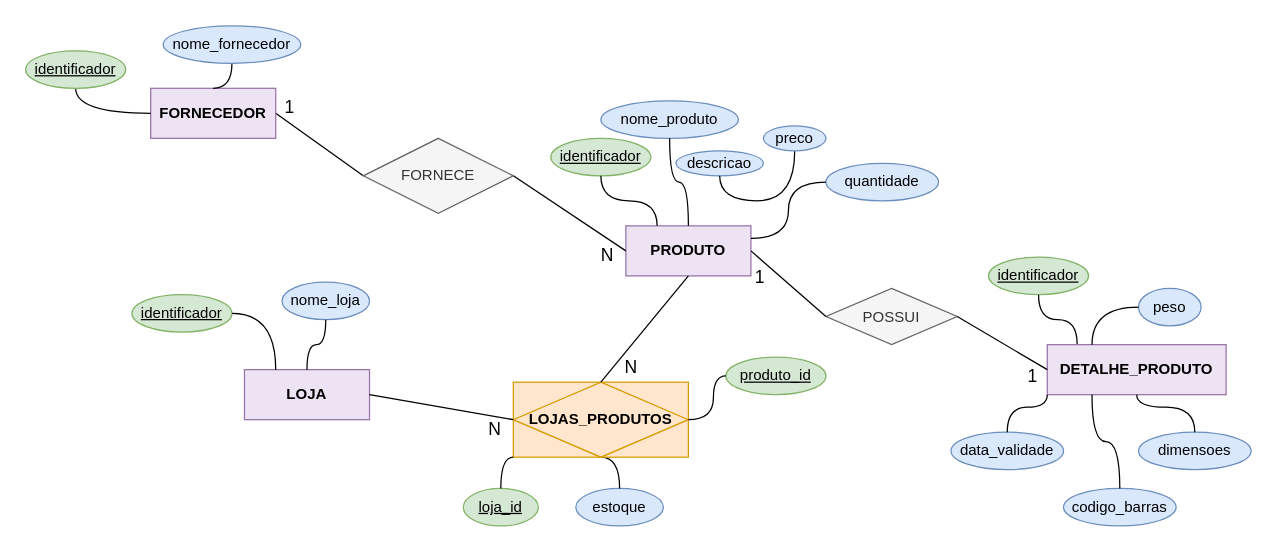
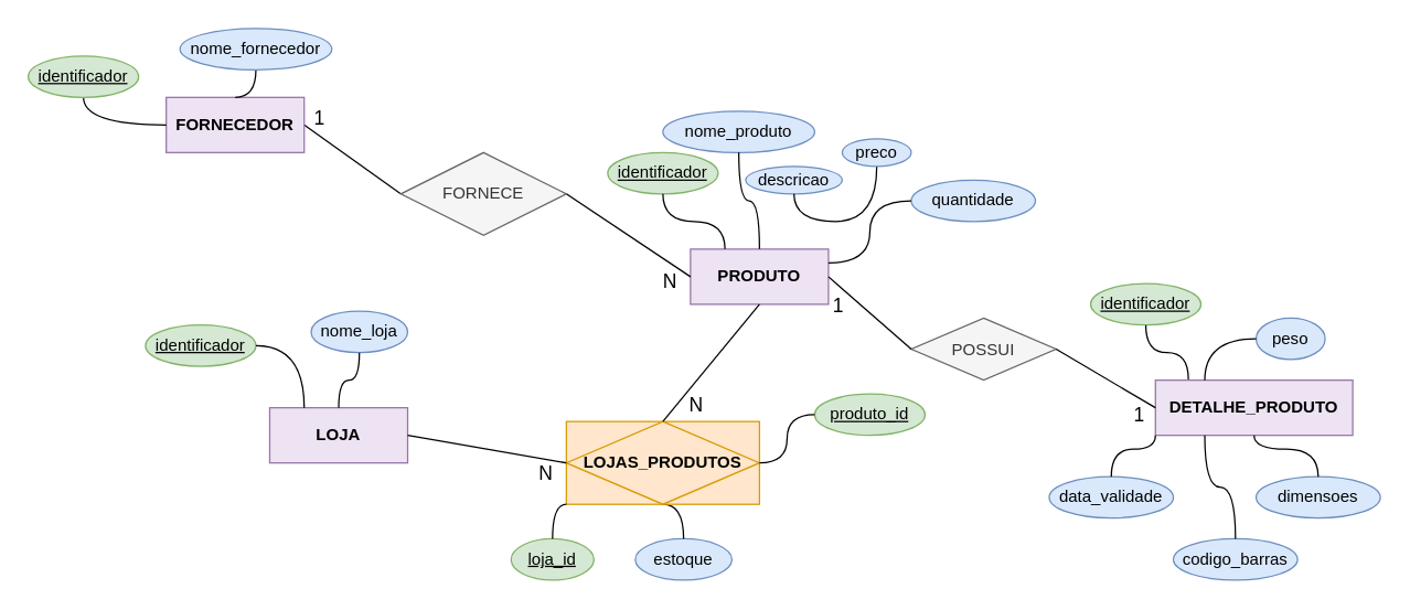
  <mxCell id="0" />
  <mxCell id="1" parent="0" />
  <mxCell id="2" style="rounded=0;orthogonalLoop=1;jettySize=auto;html=1;entryX=0;entryY=0.5;entryDx=0;entryDy=0;endArrow=none;startFill=0;exitX=1;exitY=0.5;exitDx=0;exitDy=0;" edge="1" parent="1" source="4" target="39"><mxGeometry relative="1" as="geometry" /></mxCell>
  <mxCell id="3" value="&lt;font&gt;1&lt;/font&gt;" style="edgeLabel;html=1;align=center;verticalAlign=middle;resizable=0;points=[];fontSize=14;" connectable="0" vertex="1" parent="2"><mxGeometry x="-0.611" y="1" relative="1" as="geometry"><mxPoint x="-4" y="-15" as="offset" /></mxGeometry></mxCell>
  <mxCell id="4" value="FORNECEDOR" style="whiteSpace=wrap;html=1;align=center;fillColor=light-dark(#ede3f2, #392f3f);strokeColor=#9673a6;fontStyle=1" vertex="1" parent="1"><mxGeometry x="120" y="70" width="100" height="40" as="geometry" /></mxCell>
  <mxCell id="5" value="PRODUTO" style="whiteSpace=wrap;html=1;align=center;fillColor=light-dark(#ede3f2, #392f3f);strokeColor=#9673a6;fontStyle=1" vertex="1" parent="1"><mxGeometry x="500" y="180" width="100" height="40" as="geometry" /></mxCell>
  <mxCell id="6" value="LOJA" style="whiteSpace=wrap;html=1;align=center;fillColor=light-dark(#ede3f2, #392f3f);strokeColor=#9673a6;fontStyle=1" vertex="1" parent="1"><mxGeometry x="195" y="295" width="100" height="40" as="geometry" /></mxCell>
  <mxCell id="7" value="DETALHE_PRODUTO" style="whiteSpace=wrap;html=1;align=center;fillColor=light-dark(#ede3f2, #392f3f);strokeColor=#9673a6;fontStyle=1" vertex="1" parent="1"><mxGeometry x="837" y="275" width="143" height="40" as="geometry" /></mxCell>
  <mxCell id="8" style="edgeStyle=orthogonalEdgeStyle;rounded=0;orthogonalLoop=1;jettySize=auto;html=1;entryX=0.5;entryY=0;entryDx=0;entryDy=0;endArrow=none;startFill=0;curved=1;" edge="1" parent="1" source="9" target="4"><mxGeometry relative="1" as="geometry" /></mxCell>
  <mxCell id="9" value="nome_fornecedor" style="ellipse;whiteSpace=wrap;html=1;align=center;fillColor=#dae8fc;strokeColor=#6c8ebf;" vertex="1" parent="1"><mxGeometry x="130" y="20" width="110" height="30" as="geometry" /></mxCell>
  <mxCell id="10" style="edgeStyle=orthogonalEdgeStyle;rounded=0;orthogonalLoop=1;jettySize=auto;html=1;entryX=0;entryY=0.5;entryDx=0;entryDy=0;exitX=0.5;exitY=1;exitDx=0;exitDy=0;endArrow=none;startFill=0;curved=1;" edge="1" parent="1" source="11" target="4"><mxGeometry relative="1" as="geometry" /></mxCell>
  <mxCell id="11" value="identificador" style="ellipse;whiteSpace=wrap;html=1;align=center;fontStyle=4;fillColor=#d5e8d4;strokeColor=#82b366;" vertex="1" parent="1"><mxGeometry x="20" y="40" width="80" height="30" as="geometry" /></mxCell>
  <mxCell id="12" value="identificador" style="ellipse;whiteSpace=wrap;html=1;align=center;fontStyle=4;fillColor=#d5e8d4;strokeColor=#82b366;" vertex="1" parent="1"><mxGeometry x="440" y="110" width="80" height="30" as="geometry" /></mxCell>
  <mxCell id="13" style="edgeStyle=orthogonalEdgeStyle;rounded=0;orthogonalLoop=1;jettySize=auto;html=1;entryX=0.25;entryY=0;entryDx=0;entryDy=0;exitX=0.5;exitY=1;exitDx=0;exitDy=0;endArrow=none;startFill=0;curved=1;" edge="1" parent="1" source="12" target="5"><mxGeometry relative="1" as="geometry"><mxPoint x="470" y="219.97" as="targetPoint" /></mxGeometry></mxCell>
  <mxCell id="14" value="nome_produto" style="ellipse;whiteSpace=wrap;html=1;align=center;fillColor=#dae8fc;strokeColor=#6c8ebf;" vertex="1" parent="1"><mxGeometry x="480" y="80" width="110" height="30" as="geometry" /></mxCell>
  <mxCell id="15" style="edgeStyle=orthogonalEdgeStyle;rounded=0;orthogonalLoop=1;jettySize=auto;html=1;entryX=0.5;entryY=0;entryDx=0;entryDy=0;endArrow=none;startFill=0;curved=1;" edge="1" parent="1" source="14" target="5"><mxGeometry relative="1" as="geometry"><mxPoint x="580" y="149.97" as="targetPoint" /></mxGeometry></mxCell>
  <mxCell id="16" value="descricao" style="ellipse;whiteSpace=wrap;html=1;align=center;fillColor=#dae8fc;strokeColor=#6c8ebf;" vertex="1" parent="1"><mxGeometry x="540" y="120" width="70" height="20" as="geometry" /></mxCell>
  <mxCell id="17" style="edgeStyle=orthogonalEdgeStyle;rounded=0;orthogonalLoop=1;jettySize=auto;html=1;endArrow=none;startFill=0;curved=1;exitX=0.5;exitY=1;exitDx=0;exitDy=0;" edge="1" parent="1" source="16" target="18"><mxGeometry relative="1" as="geometry"><mxPoint x="560" y="140" as="sourcePoint" /><mxPoint x="560" y="190" as="targetPoint" /></mxGeometry></mxCell>
  <mxCell id="18" value="preco" style="ellipse;whiteSpace=wrap;html=1;align=center;fillColor=#dae8fc;strokeColor=#6c8ebf;" vertex="1" parent="1"><mxGeometry x="610" y="100" width="50" height="20" as="geometry" /></mxCell>
  <mxCell id="19" value="quantidade" style="ellipse;whiteSpace=wrap;html=1;align=center;fillColor=#dae8fc;strokeColor=#6c8ebf;" vertex="1" parent="1"><mxGeometry x="660" y="130" width="90" height="30" as="geometry" /></mxCell>
  <mxCell id="20" style="edgeStyle=orthogonalEdgeStyle;rounded=0;orthogonalLoop=1;jettySize=auto;html=1;endArrow=none;startFill=0;curved=1;exitX=0;exitY=0.5;exitDx=0;exitDy=0;entryX=1;entryY=0.25;entryDx=0;entryDy=0;" edge="1" parent="1" source="19" target="5"><mxGeometry relative="1" as="geometry"><mxPoint x="640" y="205" as="sourcePoint" /><mxPoint x="610" y="210" as="targetPoint" /></mxGeometry></mxCell>
  <mxCell id="21" value="identificador" style="ellipse;whiteSpace=wrap;html=1;align=center;fontStyle=4;fillColor=#d5e8d4;strokeColor=#82b366;" vertex="1" parent="1"><mxGeometry x="790" y="205" width="80" height="30" as="geometry" /></mxCell>
  <mxCell id="22" style="edgeStyle=orthogonalEdgeStyle;rounded=0;orthogonalLoop=1;jettySize=auto;html=1;entryX=0.167;entryY=-0.013;entryDx=0;entryDy=0;exitX=0.5;exitY=1;exitDx=0;exitDy=0;endArrow=none;startFill=0;curved=1;entryPerimeter=0;" edge="1" parent="1" source="21" target="7"><mxGeometry relative="1" as="geometry"><mxPoint x="787" y="95" as="sourcePoint" /><mxPoint x="822" y="115" as="targetPoint" /></mxGeometry></mxCell>
  <mxCell id="23" value="peso" style="ellipse;whiteSpace=wrap;html=1;align=center;fillColor=#dae8fc;strokeColor=#6c8ebf;" vertex="1" parent="1"><mxGeometry x="910" y="230" width="50" height="30" as="geometry" /></mxCell>
  <mxCell id="24" style="edgeStyle=orthogonalEdgeStyle;rounded=0;orthogonalLoop=1;jettySize=auto;html=1;entryX=0.25;entryY=0;entryDx=0;entryDy=0;exitX=0;exitY=0.5;exitDx=0;exitDy=0;endArrow=none;startFill=0;curved=1;" edge="1" parent="1" source="23" target="7"><mxGeometry relative="1" as="geometry"><mxPoint x="957" y="265" as="sourcePoint" /><mxPoint x="927" y="285" as="targetPoint" /></mxGeometry></mxCell>
  <mxCell id="25" value="dimensoes" style="ellipse;whiteSpace=wrap;html=1;align=center;fillColor=#dae8fc;strokeColor=#6c8ebf;" vertex="1" parent="1"><mxGeometry x="910" y="345" width="90" height="30" as="geometry" /></mxCell>
  <mxCell id="26" style="edgeStyle=orthogonalEdgeStyle;rounded=0;orthogonalLoop=1;jettySize=auto;html=1;entryX=0.5;entryY=1;entryDx=0;entryDy=0;exitX=0.5;exitY=0;exitDx=0;exitDy=0;endArrow=none;startFill=0;curved=1;" edge="1" parent="1" source="25" target="7"><mxGeometry relative="1" as="geometry"><mxPoint x="1057" y="260" as="sourcePoint" /><mxPoint x="1007" y="295" as="targetPoint" /></mxGeometry></mxCell>
  <mxCell id="27" value="codigo_barras" style="ellipse;whiteSpace=wrap;html=1;align=center;fillColor=#dae8fc;strokeColor=#6c8ebf;" vertex="1" parent="1"><mxGeometry x="850" y="390" width="90" height="30" as="geometry" /></mxCell>
  <mxCell id="28" style="edgeStyle=orthogonalEdgeStyle;rounded=0;orthogonalLoop=1;jettySize=auto;html=1;entryX=0.25;entryY=1;entryDx=0;entryDy=0;endArrow=none;startFill=0;curved=1;" edge="1" parent="1" source="27" target="7"><mxGeometry relative="1" as="geometry"><mxPoint x="1037" y="305" as="sourcePoint" /><mxPoint x="1007" y="305" as="targetPoint" /></mxGeometry></mxCell>
  <mxCell id="29" value="data_validade" style="ellipse;whiteSpace=wrap;html=1;align=center;fillColor=#dae8fc;strokeColor=#6c8ebf;" vertex="1" parent="1"><mxGeometry x="760" y="345" width="90" height="30" as="geometry" /></mxCell>
  <mxCell id="30" style="edgeStyle=orthogonalEdgeStyle;rounded=0;orthogonalLoop=1;jettySize=auto;html=1;entryX=0;entryY=1;entryDx=0;entryDy=0;exitX=0.5;exitY=0;exitDx=0;exitDy=0;endArrow=none;startFill=0;curved=1;" edge="1" parent="1" source="29" target="7"><mxGeometry relative="1" as="geometry"><mxPoint x="1047" y="360" as="sourcePoint" /><mxPoint x="1007" y="325" as="targetPoint" /></mxGeometry></mxCell>
  <mxCell id="31" value="identificador" style="ellipse;whiteSpace=wrap;html=1;align=center;fontStyle=4;fillColor=#d5e8d4;strokeColor=#82b366;" vertex="1" parent="1"><mxGeometry x="105" y="235" width="80" height="30" as="geometry" /></mxCell>
  <mxCell id="32" style="edgeStyle=orthogonalEdgeStyle;rounded=0;orthogonalLoop=1;jettySize=auto;html=1;entryX=0.25;entryY=0;entryDx=0;entryDy=0;exitX=1;exitY=0.5;exitDx=0;exitDy=0;endArrow=none;startFill=0;curved=1;" edge="1" parent="1" source="31" target="6"><mxGeometry relative="1" as="geometry"><mxPoint x="185" y="135" as="sourcePoint" /><mxPoint x="245" y="155" as="targetPoint" /></mxGeometry></mxCell>
  <mxCell id="33" value="nome_loja" style="ellipse;whiteSpace=wrap;html=1;align=center;fillColor=#dae8fc;strokeColor=#6c8ebf;" vertex="1" parent="1"><mxGeometry x="225" y="225" width="70" height="30" as="geometry" /></mxCell>
  <mxCell id="34" style="edgeStyle=orthogonalEdgeStyle;rounded=0;orthogonalLoop=1;jettySize=auto;html=1;entryX=0.5;entryY=0;entryDx=0;entryDy=0;endArrow=none;startFill=0;curved=1;exitX=0.5;exitY=1;exitDx=0;exitDy=0;" edge="1" parent="1" source="33" target="6"><mxGeometry relative="1" as="geometry"><mxPoint x="310" y="115" as="sourcePoint" /><mxPoint x="295" y="135" as="targetPoint" /></mxGeometry></mxCell>
  <mxCell id="35" value="estoque" style="ellipse;whiteSpace=wrap;html=1;align=center;fillColor=#dae8fc;strokeColor=#6c8ebf;" vertex="1" parent="1"><mxGeometry x="460" y="390" width="70" height="30" as="geometry" /></mxCell>
  <mxCell id="36" style="edgeStyle=orthogonalEdgeStyle;rounded=0;orthogonalLoop=1;jettySize=auto;html=1;entryX=0.5;entryY=0;entryDx=0;entryDy=0;endArrow=none;startFill=0;curved=1;exitX=0.5;exitY=1;exitDx=0;exitDy=0;" edge="1" parent="1" source="45" target="35"><mxGeometry relative="1" as="geometry"><mxPoint x="270" y="265" as="sourcePoint" /><mxPoint x="255" y="305" as="targetPoint" /></mxGeometry></mxCell>
  <mxCell id="37" style="rounded=0;orthogonalLoop=1;jettySize=auto;html=1;entryX=0;entryY=0.5;entryDx=0;entryDy=0;endArrow=none;startFill=0;exitX=1;exitY=0.5;exitDx=0;exitDy=0;" edge="1" parent="1" source="39" target="5"><mxGeometry relative="1" as="geometry" /></mxCell>
  <mxCell id="38" value="N" style="edgeLabel;html=1;align=center;verticalAlign=middle;resizable=0;points=[];fontSize=14;" connectable="0" vertex="1" parent="37"><mxGeometry x="0.586" y="1" relative="1" as="geometry"><mxPoint x="2" y="17" as="offset" /></mxGeometry></mxCell>
  <mxCell id="39" value="FORNECE" style="shape=rhombus;perimeter=rhombusPerimeter;whiteSpace=wrap;html=1;align=center;fillColor=#f5f5f5;fontColor=#333333;strokeColor=#666666;" vertex="1" parent="1"><mxGeometry x="290" y="110" width="120" height="60" as="geometry" /></mxCell>
  <mxCell id="40" value="POSSUI" style="shape=rhombus;perimeter=rhombusPerimeter;whiteSpace=wrap;html=1;align=center;fillColor=#f5f5f5;fontColor=#333333;strokeColor=#666666;" vertex="1" parent="1"><mxGeometry x="660" y="230" width="105" height="45" as="geometry" /></mxCell>
  <mxCell id="41" style="rounded=0;orthogonalLoop=1;jettySize=auto;html=1;entryX=0;entryY=0.5;entryDx=0;entryDy=0;endArrow=none;startFill=0;exitX=1;exitY=0.5;exitDx=0;exitDy=0;" edge="1" parent="1" source="5" target="40"><mxGeometry relative="1" as="geometry"><mxPoint x="660" y="190" as="sourcePoint" /><mxPoint x="750" y="250" as="targetPoint" /></mxGeometry></mxCell>
  <mxCell id="42" value="1" style="edgeLabel;html=1;align=center;verticalAlign=middle;resizable=0;points=[];fontSize=14;" connectable="0" vertex="1" parent="41"><mxGeometry x="-0.382" y="-1" relative="1" as="geometry"><mxPoint x="-12" y="3" as="offset" /></mxGeometry></mxCell>
  <mxCell id="43" style="rounded=0;orthogonalLoop=1;jettySize=auto;html=1;entryX=0;entryY=0.5;entryDx=0;entryDy=0;endArrow=none;startFill=0;exitX=1;exitY=0.5;exitDx=0;exitDy=0;" edge="1" parent="1" source="40" target="7"><mxGeometry relative="1" as="geometry"><mxPoint x="610" y="210" as="sourcePoint" /><mxPoint x="655" y="268" as="targetPoint" /></mxGeometry></mxCell>
  <mxCell id="44" value="1" style="edgeLabel;html=1;align=center;verticalAlign=middle;resizable=0;points=[];fontSize=14;" connectable="0" vertex="1" parent="43"><mxGeometry x="0.495" y="1" relative="1" as="geometry"><mxPoint x="6" y="16" as="offset" /></mxGeometry></mxCell>
  <mxCell id="45" value="LOJAS_PRODUTOS" style="shape=associativeEntity;whiteSpace=wrap;html=1;align=center;fillColor=#ffe6cc;strokeColor=#d79b00;fontStyle=1" vertex="1" parent="1"><mxGeometry x="410" y="305" width="140" height="60" as="geometry" /></mxCell>
  <mxCell id="46" style="rounded=0;orthogonalLoop=1;jettySize=auto;html=1;entryX=0.5;entryY=0;entryDx=0;entryDy=0;endArrow=none;startFill=0;exitX=0.5;exitY=1;exitDx=0;exitDy=0;" edge="1" parent="1" source="5" target="45"><mxGeometry relative="1" as="geometry"><mxPoint x="610" y="210" as="sourcePoint" /><mxPoint x="670" y="263" as="targetPoint" /></mxGeometry></mxCell>
  <mxCell id="47" value="N" style="edgeLabel;html=1;align=center;verticalAlign=middle;resizable=0;points=[];fontSize=14;" connectable="0" vertex="1" parent="46"><mxGeometry x="0.591" y="1" relative="1" as="geometry"><mxPoint x="9" y="4" as="offset" /></mxGeometry></mxCell>
  <mxCell id="48" style="rounded=0;orthogonalLoop=1;jettySize=auto;html=1;entryX=0;entryY=0.5;entryDx=0;entryDy=0;endArrow=none;startFill=0;exitX=1;exitY=0.5;exitDx=0;exitDy=0;" edge="1" parent="1" source="6" target="45"><mxGeometry relative="1" as="geometry"><mxPoint x="560" y="230" as="sourcePoint" /><mxPoint x="470" y="315" as="targetPoint" /></mxGeometry></mxCell>
  <mxCell id="49" value="N" style="edgeLabel;html=1;align=center;verticalAlign=middle;resizable=0;points=[];fontSize=14;" connectable="0" vertex="1" parent="48"><mxGeometry x="0.557" y="-1" relative="1" as="geometry"><mxPoint x="10" y="11" as="offset" /></mxGeometry></mxCell>
  <mxCell id="50" value="loja_id" style="ellipse;whiteSpace=wrap;html=1;align=center;fontStyle=4;fillColor=#d5e8d4;strokeColor=#82b366;" vertex="1" parent="1"><mxGeometry x="370" y="390" width="60" height="30" as="geometry" /></mxCell>
- <mxCell id="51" value="produto_id" style="ellipse;whiteSpace=wrap;html=1;align=center;fontStyle=4;fillColor=#d5e8d4;strokeColor=#82b366;" vertex="1" parent="1"><mxGeometry x="580" y="285" width="80" height="30" as="geometry" /></mxCell>
+ <mxCell id="51" value="produto_id" style="ellipse;whiteSpace=wrap;html=1;align=center;fontStyle=4;fillColor=#d5e8d4;strokeColor=#82b366;" vertex="1" parent="1"><mxGeometry x="590" y="285" width="80" height="30" as="geometry" /></mxCell>
  <mxCell id="52" style="edgeStyle=orthogonalEdgeStyle;rounded=0;orthogonalLoop=1;jettySize=auto;html=1;entryX=0.5;entryY=0;entryDx=0;entryDy=0;endArrow=none;startFill=0;curved=1;exitX=0;exitY=1;exitDx=0;exitDy=0;" edge="1" parent="1" source="45" target="50"><mxGeometry relative="1" as="geometry"><mxPoint x="490" y="375" as="sourcePoint" /><mxPoint x="535" y="400" as="targetPoint" /></mxGeometry></mxCell>
  <mxCell id="53" style="edgeStyle=orthogonalEdgeStyle;rounded=0;orthogonalLoop=1;jettySize=auto;html=1;entryX=0;entryY=0.5;entryDx=0;entryDy=0;endArrow=none;startFill=0;curved=1;exitX=1;exitY=0.5;exitDx=0;exitDy=0;" edge="1" parent="1" source="45" target="51"><mxGeometry relative="1" as="geometry"><mxPoint x="490" y="375" as="sourcePoint" /><mxPoint x="535" y="400" as="targetPoint" /></mxGeometry></mxCell>
